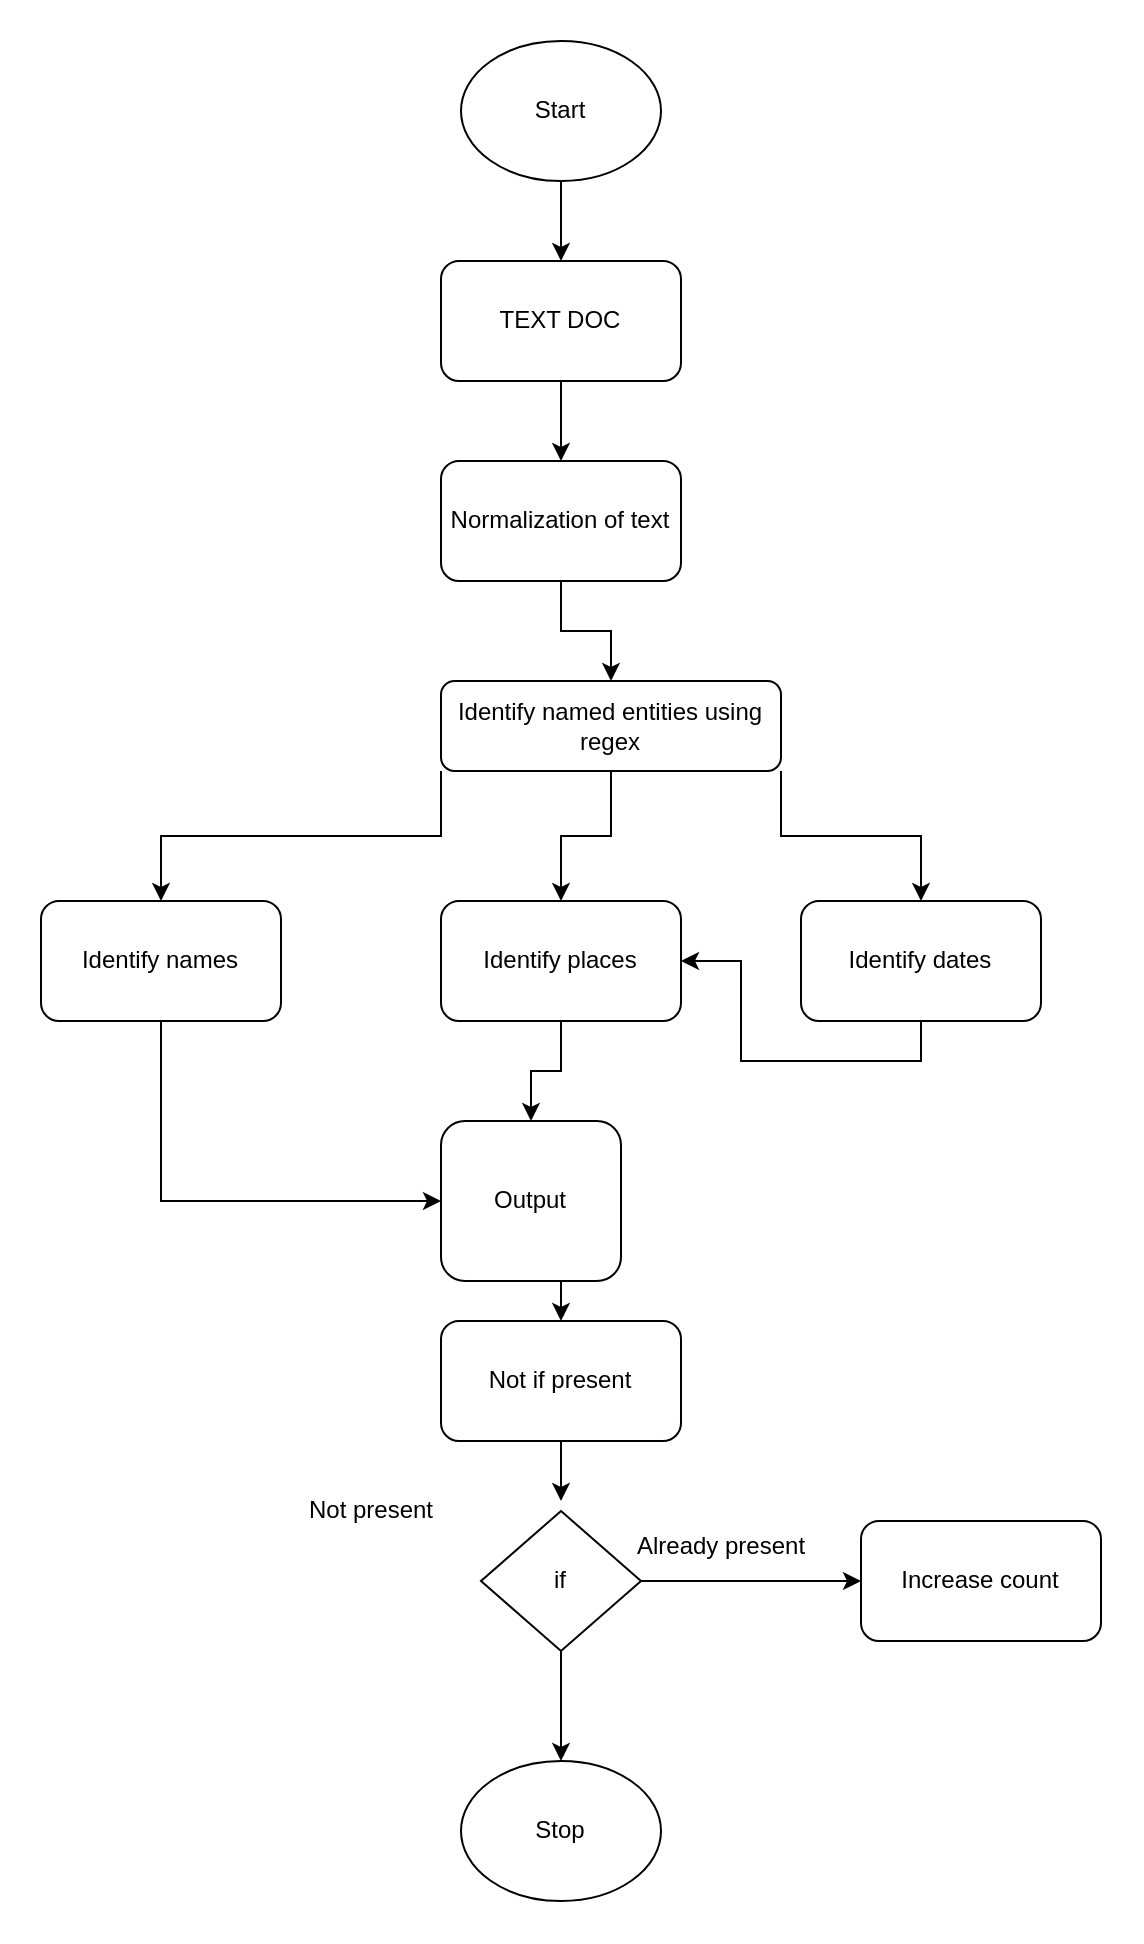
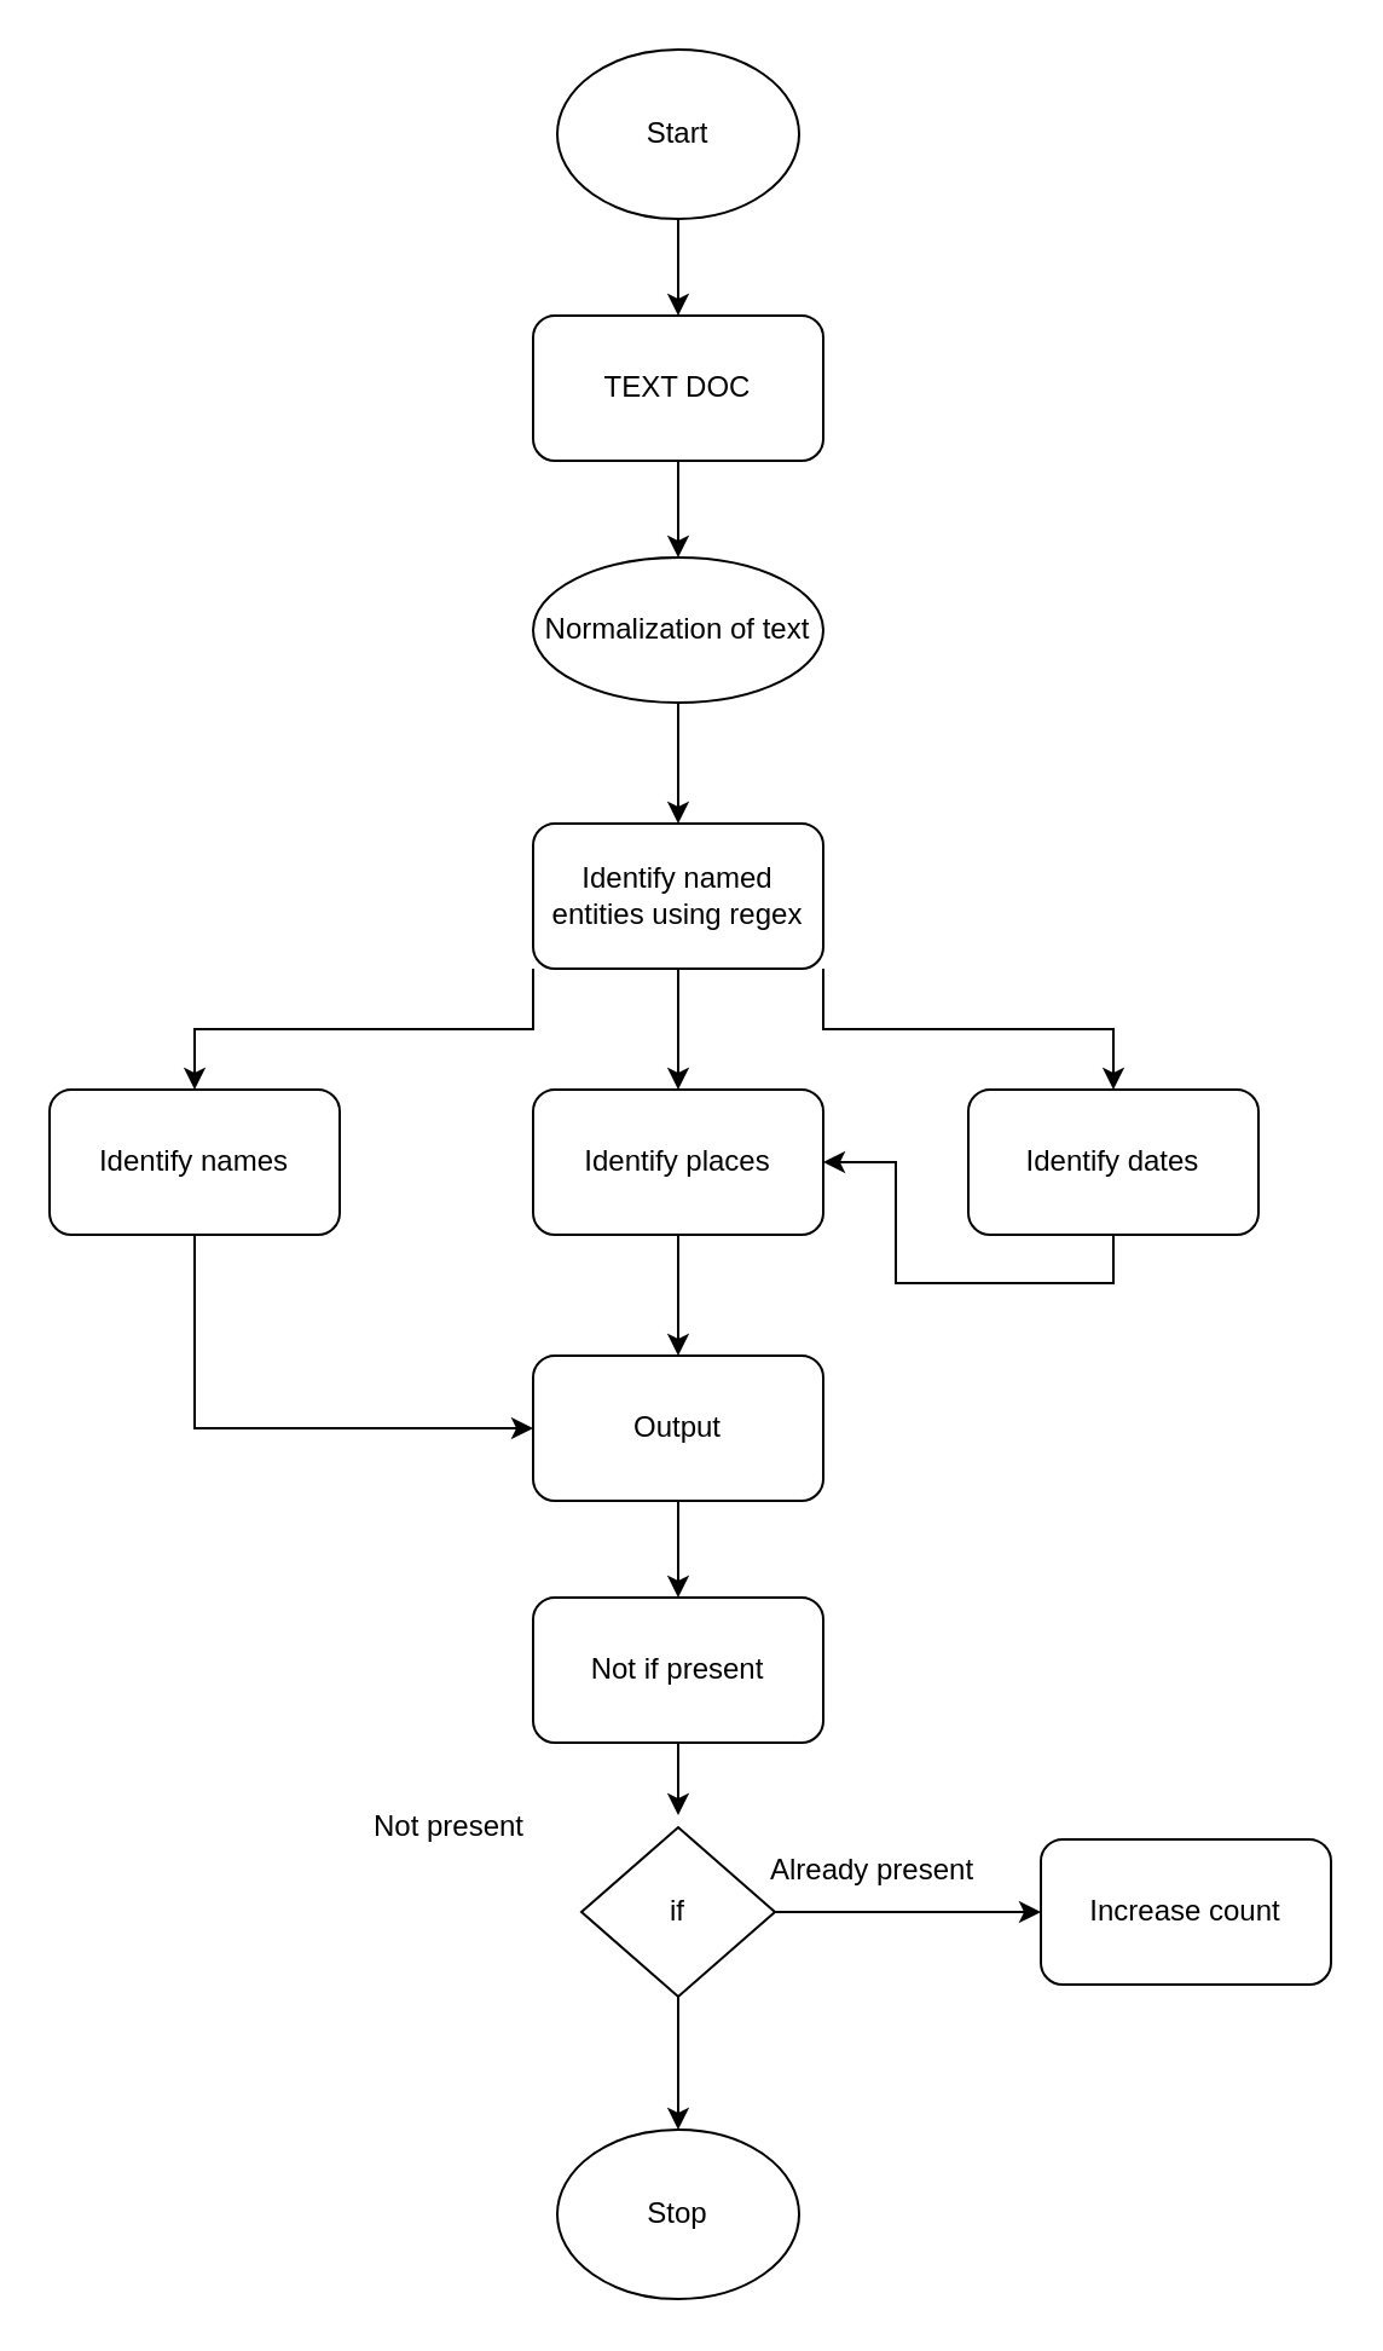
  <mxCell id="0" />
  <mxCell id="1" parent="0" />
  <mxCell id="2" style="edgeStyle=orthogonalEdgeStyle;rounded=0;orthogonalLoop=1;jettySize=auto;html=1;exitX=0.5;exitY=1;exitDx=0;exitDy=0;entryX=0.5;entryY=0;entryDx=0;entryDy=0;" edge="1" parent="1" source="3" target="5"><mxGeometry relative="1" as="geometry" /></mxCell>
  <mxCell id="3" value="TEXT DOC" style="rounded=1;whiteSpace=wrap;html=1;" vertex="1" parent="1"><mxGeometry x="220" y="130" width="120" height="60" as="geometry" /></mxCell>
  <mxCell id="4" style="edgeStyle=orthogonalEdgeStyle;rounded=0;orthogonalLoop=1;jettySize=auto;html=1;exitX=0.5;exitY=1;exitDx=0;exitDy=0;entryX=0.5;entryY=0;entryDx=0;entryDy=0;" edge="1" parent="1" source="5" target="9"><mxGeometry relative="1" as="geometry" /></mxCell>
- <mxCell id="5" value="Normalization of text" style="rounded=1;whiteSpace=wrap;html=1;" vertex="1" parent="1"><mxGeometry x="220" y="230" width="120" height="60" as="geometry" /></mxCell>
+ <mxCell id="5" value="Normalization of text" style="ellipse;whiteSpace=wrap;html=1;" vertex="1" parent="1"><mxGeometry x="220" y="230" width="120" height="60" as="geometry" /></mxCell>
  <mxCell id="6" style="edgeStyle=orthogonalEdgeStyle;rounded=0;orthogonalLoop=1;jettySize=auto;html=1;exitX=0.5;exitY=1;exitDx=0;exitDy=0;entryX=0.5;entryY=0;entryDx=0;entryDy=0;" edge="1" parent="1" source="9" target="15"><mxGeometry relative="1" as="geometry" /></mxCell>
  <mxCell id="7" style="edgeStyle=orthogonalEdgeStyle;rounded=0;orthogonalLoop=1;jettySize=auto;html=1;exitX=0;exitY=1;exitDx=0;exitDy=0;entryX=0.5;entryY=0;entryDx=0;entryDy=0;" edge="1" parent="1" source="9" target="11"><mxGeometry relative="1" as="geometry" /></mxCell>
  <mxCell id="8" style="edgeStyle=orthogonalEdgeStyle;rounded=0;orthogonalLoop=1;jettySize=auto;html=1;exitX=1;exitY=1;exitDx=0;exitDy=0;entryX=0.5;entryY=0;entryDx=0;entryDy=0;" edge="1" parent="1" source="9" target="13"><mxGeometry relative="1" as="geometry" /></mxCell>
- <mxCell id="9" value="Identify named entities using regex" style="rounded=1;whiteSpace=wrap;html=1;" vertex="1" parent="1"><mxGeometry x="220" y="340" width="170" height="45" as="geometry" /></mxCell>
+ <mxCell id="9" value="Identify named entities using regex" style="rounded=1;whiteSpace=wrap;html=1;" vertex="1" parent="1"><mxGeometry x="220" y="340" width="120" height="60" as="geometry" /></mxCell>
  <mxCell id="10" style="edgeStyle=orthogonalEdgeStyle;rounded=0;orthogonalLoop=1;jettySize=auto;html=1;exitX=0.5;exitY=1;exitDx=0;exitDy=0;entryX=0;entryY=0.5;entryDx=0;entryDy=0;" edge="1" parent="1" source="11" target="17"><mxGeometry relative="1" as="geometry" /></mxCell>
  <mxCell id="11" value="Identify names" style="rounded=1;whiteSpace=wrap;html=1;" vertex="1" parent="1"><mxGeometry x="20" y="450" width="120" height="60" as="geometry" /></mxCell>
  <mxCell id="12" style="edgeStyle=orthogonalEdgeStyle;rounded=0;orthogonalLoop=1;jettySize=auto;html=1;exitX=0.5;exitY=1;exitDx=0;exitDy=0;" edge="1" parent="1" source="13" target="15"><mxGeometry relative="1" as="geometry" /></mxCell>
  <mxCell id="13" value="Identify dates" style="rounded=1;whiteSpace=wrap;html=1;" vertex="1" parent="1"><mxGeometry x="400" y="450" width="120" height="60" as="geometry" /></mxCell>
  <mxCell id="14" style="edgeStyle=orthogonalEdgeStyle;rounded=0;orthogonalLoop=1;jettySize=auto;html=1;exitX=0.5;exitY=1;exitDx=0;exitDy=0;entryX=0.5;entryY=0;entryDx=0;entryDy=0;" edge="1" parent="1" source="15" target="17"><mxGeometry relative="1" as="geometry" /></mxCell>
  <mxCell id="15" value="Identify places" style="rounded=1;whiteSpace=wrap;html=1;" vertex="1" parent="1"><mxGeometry x="220" y="450" width="120" height="60" as="geometry" /></mxCell>
  <mxCell id="16" style="edgeStyle=orthogonalEdgeStyle;rounded=0;orthogonalLoop=1;jettySize=auto;html=1;exitX=0.5;exitY=1;exitDx=0;exitDy=0;entryX=0.5;entryY=0;entryDx=0;entryDy=0;" edge="1" parent="1" source="17" target="19"><mxGeometry relative="1" as="geometry" /></mxCell>
- <mxCell id="17" value="Output" style="rounded=1;whiteSpace=wrap;html=1;" vertex="1" parent="1"><mxGeometry x="220" y="560" width="90" height="80" as="geometry" /></mxCell>
+ <mxCell id="17" value="Output" style="rounded=1;whiteSpace=wrap;html=1;" vertex="1" parent="1"><mxGeometry x="220" y="560" width="120" height="60" as="geometry" /></mxCell>
  <mxCell id="18" style="edgeStyle=orthogonalEdgeStyle;rounded=0;orthogonalLoop=1;jettySize=auto;html=1;exitX=0.5;exitY=1;exitDx=0;exitDy=0;" edge="1" parent="1" source="19"><mxGeometry relative="1" as="geometry"><mxPoint x="280" y="750" as="targetPoint" /></mxGeometry></mxCell>
  <mxCell id="19" value="Not if present" style="rounded=1;whiteSpace=wrap;html=1;" vertex="1" parent="1"><mxGeometry x="220" y="660" width="120" height="60" as="geometry" /></mxCell>
  <mxCell id="20" style="edgeStyle=orthogonalEdgeStyle;rounded=0;orthogonalLoop=1;jettySize=auto;html=1;exitX=1;exitY=0.5;exitDx=0;exitDy=0;entryX=0;entryY=0.5;entryDx=0;entryDy=0;" edge="1" parent="1" source="22" target="23"><mxGeometry relative="1" as="geometry" /></mxCell>
  <mxCell id="21" style="edgeStyle=orthogonalEdgeStyle;rounded=0;orthogonalLoop=1;jettySize=auto;html=1;exitX=0.5;exitY=1;exitDx=0;exitDy=0;" edge="1" parent="1" source="22"><mxGeometry relative="1" as="geometry"><mxPoint x="280" y="880" as="targetPoint" /></mxGeometry></mxCell>
  <mxCell id="22" value="if" style="rhombus;whiteSpace=wrap;html=1;" vertex="1" parent="1"><mxGeometry x="240" y="755" width="80" height="70" as="geometry" /></mxCell>
  <mxCell id="23" value="Increase count" style="rounded=1;whiteSpace=wrap;html=1;" vertex="1" parent="1"><mxGeometry x="430" y="760" width="120" height="60" as="geometry" /></mxCell>
  <mxCell id="24" value="Not present" style="text;html=1;align=center;verticalAlign=middle;resizable=0;points=[];autosize=1;strokeColor=none;fillColor=none;" vertex="1" parent="1"><mxGeometry x="140" y="740" width="90" height="30" as="geometry" /></mxCell>
  <mxCell id="25" value="Already present" style="text;html=1;align=center;verticalAlign=middle;resizable=0;points=[];autosize=1;strokeColor=none;fillColor=none;" vertex="1" parent="1"><mxGeometry x="305" y="758" width="110" height="30" as="geometry" /></mxCell>
  <mxCell id="26" value="Stop" style="ellipse;whiteSpace=wrap;html=1;" vertex="1" parent="1"><mxGeometry x="230" y="880" width="100" height="70" as="geometry" /></mxCell>
  <mxCell id="27" style="edgeStyle=orthogonalEdgeStyle;rounded=0;orthogonalLoop=1;jettySize=auto;html=1;exitX=0.5;exitY=1;exitDx=0;exitDy=0;entryX=0.5;entryY=0;entryDx=0;entryDy=0;" edge="1" parent="1" source="28" target="3"><mxGeometry relative="1" as="geometry" /></mxCell>
  <mxCell id="28" value="Start" style="ellipse;whiteSpace=wrap;html=1;" vertex="1" parent="1"><mxGeometry x="230" width="100" height="70" as="geometry" y="20" /></mxCell>
